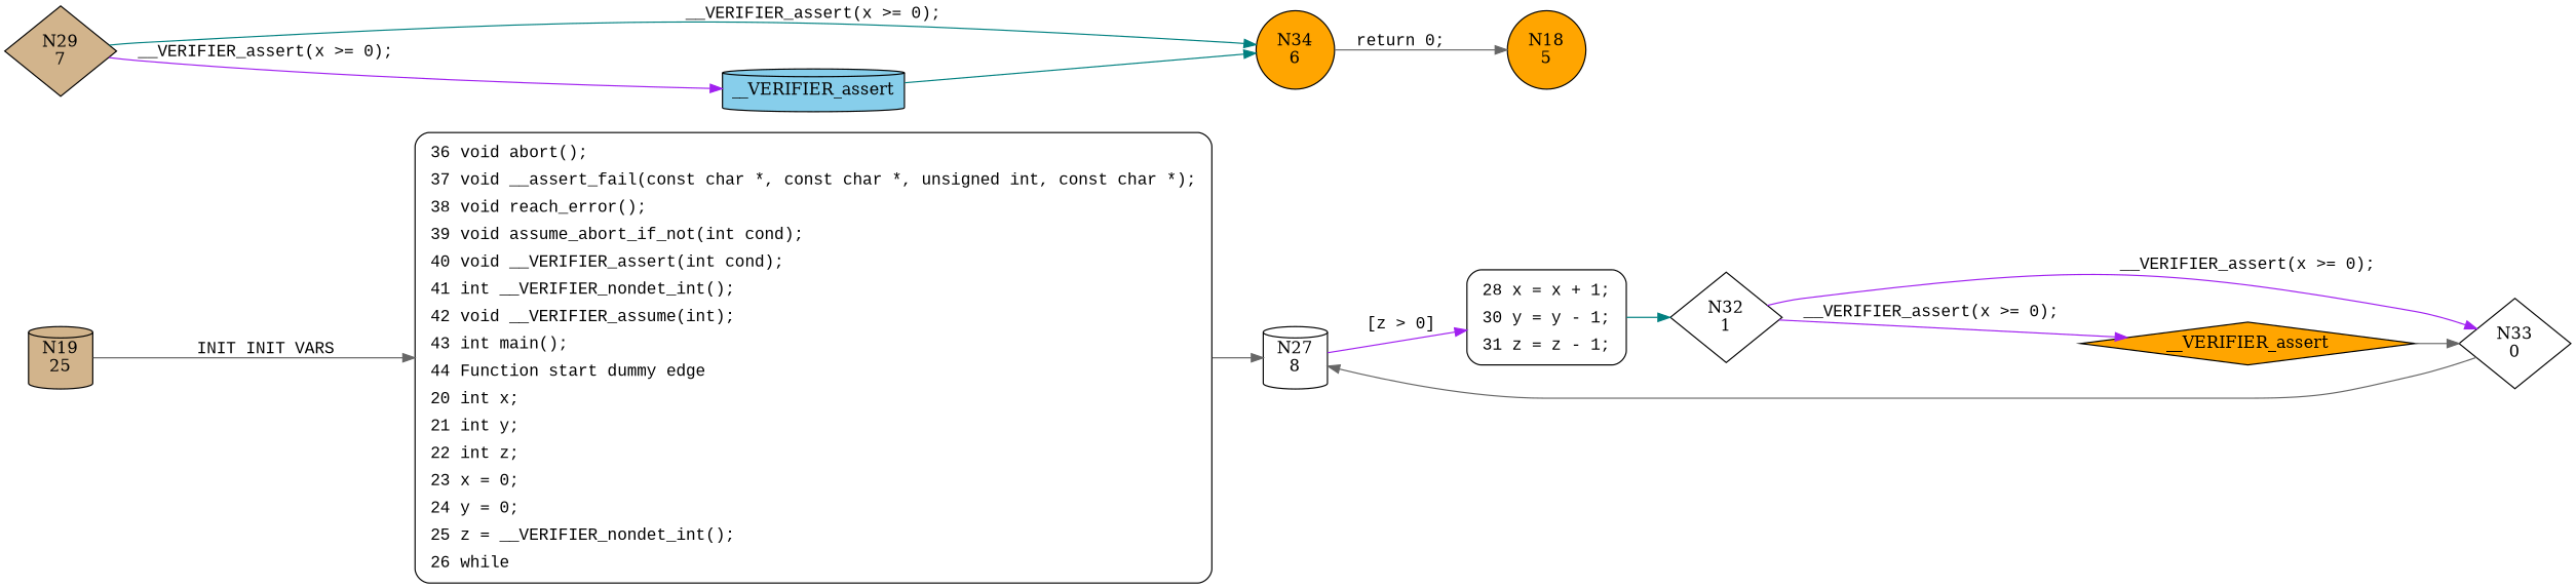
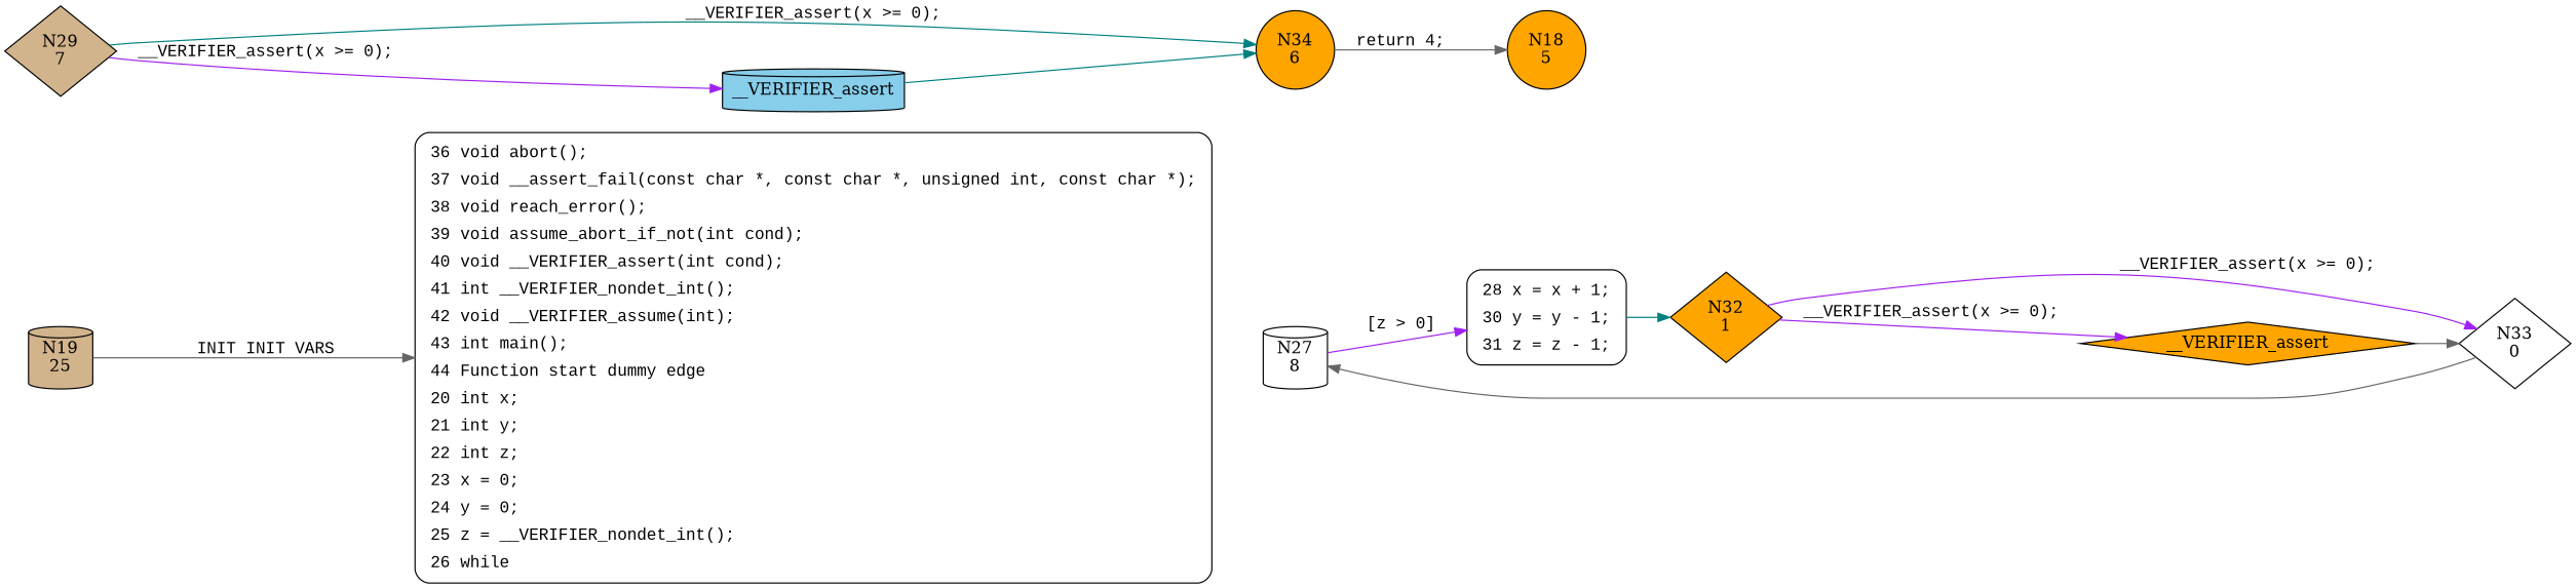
  digraph {
    rankdir=LR
    node [fillcolor=white shape=diamond style=filled]
    edge [color=gray40 fontname="Courier New"]
    n1 [fillcolor=tan label="N19\n25" shape=cylinder]
    n2 [fontname="Courier New" label=<<table border="0" cellborder="0" cellpadding="3" bgcolor="white"><tr><td align="right">36</td><td align="left">void abort();</td></tr><tr><td align="right">37</td><td align="left">void __assert_fail(const char *, const char *, unsigned int, const char *);</td></tr><tr><td align="right">38</td><td align="left">void reach_error();</td></tr><tr><td align="right">39</td><td align="left">void assume_abort_if_not(int cond);</td></tr><tr><td align="right">40</td><td align="left">void __VERIFIER_assert(int cond);</td></tr><tr><td align="right">41</td><td align="left">int __VERIFIER_nondet_int();</td></tr><tr><td align="right">42</td><td align="left">void __VERIFIER_assume(int);</td></tr><tr><td align="right">43</td><td align="left">int main();</td></tr><tr><td align="right">44</td><td align="left">Function start dummy edge</td></tr><tr><td align="right">20</td><td align="left">int x;</td></tr><tr><td align="right">21</td><td align="left">int y;</td></tr><tr><td align="right">22</td><td align="left">int z;</td></tr><tr><td align="right">23</td><td align="left">x = 0;</td></tr><tr><td align="right">24</td><td align="left">y = 0;</td></tr><tr><td align="right">25</td><td align="left">z = __VERIFIER_nondet_int();</td></tr><tr><td align="right">26</td><td align="left">while</td></tr></table>> penwidth=1 shape=Mrecord style="filled,bold"]
    n3 [label="N27\n8" shape=cylinder]
    n4 [fontname="Courier New" label=<<table border="0" cellborder="0" cellpadding="3" bgcolor="white"><tr><td align="right">28</td><td align="left">x = x + 1;</td></tr><tr><td align="right">30</td><td align="left">y = y - 1;</td></tr><tr><td align="right">31</td><td align="left">z = z - 1;</td></tr></table>> penwidth=1 shape=Mrecord style="filled,bold"]
-   n5 [label="N32\n1"]
+   n5 [fillcolor=orange label="N32\n1"]
    n6 [fillcolor=tan label="N29\n7"]
    n7 [fillcolor=orange label="N34\n6" shape=circle]
    n8 [fillcolor=skyblue label=__VERIFIER_assert shape=cylinder]
    n9 [label="N33\n0"]
    n10 [fillcolor=orange label=__VERIFIER_assert]
    n11 [fillcolor=orange label="N18\n5" shape=circle]
    n1 -> n2 [label="INIT INIT VARS"]
-   n2 -> n3 [fontname=""]
    n3 -> n4 [color=purple label="[z > 0]"]
    n4 -> n5 [color=teal fontname=""]
    n5 -> n9 [color=purple label="__VERIFIER_assert(x >= 0);"]
    n5 -> n10 [color=purple label="__VERIFIER_assert(x >= 0);"]
    n6 -> n7 [color=teal label="__VERIFIER_assert(x >= 0);"]
    n6 -> n8 [color=purple label="__VERIFIER_assert(x >= 0);"]
-   n7 -> n11 [label="return 0;"]
+   n7 -> n11 [label="return 4;"]
    n8 -> n7 [color=teal]
    n9 -> n3
    n10 -> n9
  }
